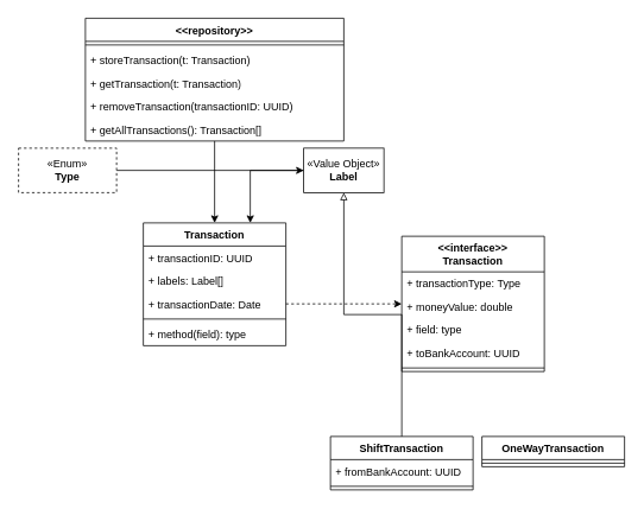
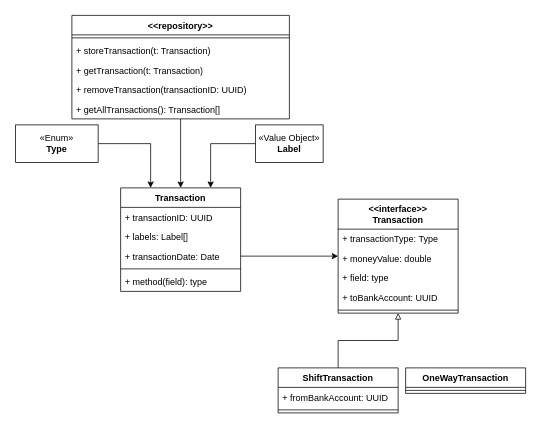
  <mxCell id="0" />
  <mxCell id="1" parent="0" />
  <mxCell id="2" value="Transaction" style="swimlane;fontStyle=1;align=center;verticalAlign=top;childLayout=stackLayout;horizontal=1;startSize=26;horizontalStack=0;resizeParent=1;resizeParentMax=0;resizeLast=0;collapsible=1;marginBottom=0;whiteSpace=wrap;html=1;" vertex="1" parent="1"><mxGeometry x="160" y="250" width="160" height="138" as="geometry" /></mxCell>
  <mxCell id="3" value="+ transactionID: UUID" style="text;strokeColor=none;fillColor=none;align=left;verticalAlign=top;spacingLeft=4;spacingRight=4;overflow=hidden;rotatable=0;points=[[0,0.5],[1,0.5]];portConstraint=eastwest;whiteSpace=wrap;html=1;" vertex="1" parent="2"><mxGeometry y="26" width="160" height="26" as="geometry" /></mxCell>
  <mxCell id="4" value="+ labels: Label[]" style="text;strokeColor=none;fillColor=none;align=left;verticalAlign=top;spacingLeft=4;spacingRight=4;overflow=hidden;rotatable=0;points=[[0,0.5],[1,0.5]];portConstraint=eastwest;whiteSpace=wrap;html=1;" vertex="1" parent="2"><mxGeometry y="52" width="160" height="26" as="geometry" /></mxCell>
  <mxCell id="5" value="+ transactionDate: Date" style="text;strokeColor=none;fillColor=none;align=left;verticalAlign=top;spacingLeft=4;spacingRight=4;overflow=hidden;rotatable=0;points=[[0,0.5],[1,0.5]];portConstraint=eastwest;whiteSpace=wrap;html=1;" vertex="1" parent="2"><mxGeometry y="78" width="160" height="26" as="geometry" /></mxCell>
  <mxCell id="6" value="" style="line;strokeWidth=1;fillColor=none;align=left;verticalAlign=middle;spacingTop=-1;spacingLeft=3;spacingRight=3;rotatable=0;labelPosition=right;points=[];portConstraint=eastwest;strokeColor=inherit;" vertex="1" parent="2"><mxGeometry y="104" width="160" height="8" as="geometry" /></mxCell>
  <mxCell id="7" value="+ method(field): type" style="text;strokeColor=none;fillColor=none;align=left;verticalAlign=top;spacingLeft=4;spacingRight=4;overflow=hidden;rotatable=0;points=[[0,0.5],[1,0.5]];portConstraint=eastwest;whiteSpace=wrap;html=1;" vertex="1" parent="2"><mxGeometry y="112" width="160" height="26" as="geometry" /></mxCell>
  <mxCell id="8" value="&amp;lt;&amp;lt;interface&amp;gt;&amp;gt;&lt;br&gt;Transaction" style="swimlane;fontStyle=1;align=center;verticalAlign=top;childLayout=stackLayout;horizontal=1;startSize=40;horizontalStack=0;resizeParent=1;resizeParentMax=0;resizeLast=0;collapsible=1;marginBottom=0;whiteSpace=wrap;html=1;" vertex="1" parent="1"><mxGeometry x="450" y="265" width="160" height="152" as="geometry" /></mxCell>
  <mxCell id="9" value="+ transactionType: Type" style="text;strokeColor=none;fillColor=none;align=left;verticalAlign=top;spacingLeft=4;spacingRight=4;overflow=hidden;rotatable=0;points=[[0,0.5],[1,0.5]];portConstraint=eastwest;whiteSpace=wrap;html=1;" vertex="1" parent="8"><mxGeometry y="40" width="160" height="26" as="geometry" /></mxCell>
  <mxCell id="10" value="+ moneyValue: double" style="text;strokeColor=none;fillColor=none;align=left;verticalAlign=top;spacingLeft=4;spacingRight=4;overflow=hidden;rotatable=0;points=[[0,0.5],[1,0.5]];portConstraint=eastwest;whiteSpace=wrap;html=1;" vertex="1" parent="8"><mxGeometry y="66" width="160" height="26" as="geometry" /></mxCell>
  <mxCell id="11" value="+ field: type" style="text;strokeColor=none;fillColor=none;align=left;verticalAlign=top;spacingLeft=4;spacingRight=4;overflow=hidden;rotatable=0;points=[[0,0.5],[1,0.5]];portConstraint=eastwest;whiteSpace=wrap;html=1;" vertex="1" parent="8"><mxGeometry y="92" width="160" height="26" as="geometry" /></mxCell>
  <mxCell id="12" value="+ toBankAccount: UUID" style="text;strokeColor=none;fillColor=none;align=left;verticalAlign=top;spacingLeft=4;spacingRight=4;overflow=hidden;rotatable=0;points=[[0,0.5],[1,0.5]];portConstraint=eastwest;whiteSpace=wrap;html=1;" vertex="1" parent="8"><mxGeometry y="118" width="160" height="26" as="geometry" /></mxCell>
  <mxCell id="13" value="" style="line;strokeWidth=1;fillColor=none;align=left;verticalAlign=middle;spacingTop=-1;spacingLeft=3;spacingRight=3;rotatable=0;labelPosition=right;points=[];portConstraint=eastwest;strokeColor=inherit;" vertex="1" parent="8"><mxGeometry y="144" width="160" height="8" as="geometry" /></mxCell>
- <mxCell id="14" style="edgeStyle=orthogonalEdgeStyle;rounded=0;orthogonalLoop=1;jettySize=auto;html=1;" edge="1" parent="1" source="15" target="17"><mxGeometry relative="1" as="geometry" /></mxCell>
- <mxCell id="15" value="«Enum»&lt;br&gt;&lt;b&gt;Type&lt;/b&gt;" style="html=1;whiteSpace=wrap;dashed=1;" vertex="1" parent="1"><mxGeometry x="20" y="166" width="110" height="50" as="geometry" /></mxCell>
+ <mxCell id="14" style="edgeStyle=orthogonalEdgeStyle;rounded=0;orthogonalLoop=1;jettySize=auto;html=1;entryX=0.25;entryY=0;entryDx=0;entryDy=0;" edge="1" parent="1" source="15" target="2"><mxGeometry relative="1" as="geometry" /></mxCell>
+ <mxCell id="15" value="«Enum»&lt;br&gt;&lt;b&gt;Type&lt;/b&gt;" style="html=1;whiteSpace=wrap;" vertex="1" parent="1"><mxGeometry x="20" y="166" width="110" height="50" as="geometry" /></mxCell>
  <mxCell id="16" style="edgeStyle=orthogonalEdgeStyle;rounded=0;orthogonalLoop=1;jettySize=auto;html=1;entryX=0.75;entryY=0;entryDx=0;entryDy=0;" edge="1" parent="1" source="17" target="2"><mxGeometry relative="1" as="geometry" /></mxCell>
  <mxCell id="17" value="«Value Object»&lt;br&gt;&lt;b&gt;Label&lt;/b&gt;" style="html=1;whiteSpace=wrap;" vertex="1" parent="1"><mxGeometry x="340" y="166" width="90" height="50" as="geometry" /></mxCell>
  <mxCell id="18" style="edgeStyle=orthogonalEdgeStyle;rounded=0;orthogonalLoop=1;jettySize=auto;html=1;entryX=0.5;entryY=0;entryDx=0;entryDy=0;" edge="1" parent="1" source="19" target="2"><mxGeometry relative="1" as="geometry" /></mxCell>
  <mxCell id="19" value="&amp;lt;&amp;lt;repository&amp;gt;&amp;gt;" style="swimlane;fontStyle=1;align=center;verticalAlign=top;childLayout=stackLayout;horizontal=1;startSize=26;horizontalStack=0;resizeParent=1;resizeParentMax=0;resizeLast=0;collapsible=1;marginBottom=0;whiteSpace=wrap;html=1;" vertex="1" parent="1"><mxGeometry x="95" y="20" width="290" height="138" as="geometry" /></mxCell>
  <mxCell id="20" value="" style="line;strokeWidth=1;fillColor=none;align=left;verticalAlign=middle;spacingTop=-1;spacingLeft=3;spacingRight=3;rotatable=0;labelPosition=right;points=[];portConstraint=eastwest;strokeColor=inherit;" vertex="1" parent="19"><mxGeometry y="26" width="290" height="8" as="geometry" /></mxCell>
  <mxCell id="21" value="+ storeTransaction(t: Transaction)" style="text;strokeColor=none;fillColor=none;align=left;verticalAlign=top;spacingLeft=4;spacingRight=4;overflow=hidden;rotatable=0;points=[[0,0.5],[1,0.5]];portConstraint=eastwest;whiteSpace=wrap;html=1;" vertex="1" parent="19"><mxGeometry y="34" width="290" height="26" as="geometry" /></mxCell>
  <mxCell id="22" value="+ getTransaction(t: Transaction)" style="text;strokeColor=none;fillColor=none;align=left;verticalAlign=top;spacingLeft=4;spacingRight=4;overflow=hidden;rotatable=0;points=[[0,0.5],[1,0.5]];portConstraint=eastwest;whiteSpace=wrap;html=1;" vertex="1" parent="19"><mxGeometry y="60" width="290" height="26" as="geometry" /></mxCell>
  <mxCell id="23" value="+ removeTransaction(transactionID: UUID)" style="text;strokeColor=none;fillColor=none;align=left;verticalAlign=top;spacingLeft=4;spacingRight=4;overflow=hidden;rotatable=0;points=[[0,0.5],[1,0.5]];portConstraint=eastwest;whiteSpace=wrap;html=1;" vertex="1" parent="19"><mxGeometry y="86" width="290" height="26" as="geometry" /></mxCell>
  <mxCell id="24" value="+ getAllTransactions(): Transaction[]" style="text;strokeColor=none;fillColor=none;align=left;verticalAlign=top;spacingLeft=4;spacingRight=4;overflow=hidden;rotatable=0;points=[[0,0.5],[1,0.5]];portConstraint=eastwest;whiteSpace=wrap;html=1;" vertex="1" parent="19"><mxGeometry y="112" width="290" height="26" as="geometry" /></mxCell>
- <mxCell id="25" style="edgeStyle=orthogonalEdgeStyle;rounded=0;orthogonalLoop=1;jettySize=auto;html=1;dashed=1;" edge="1" parent="1" source="5" target="8"><mxGeometry relative="1" as="geometry" /></mxCell>
- <mxCell id="26" style="edgeStyle=orthogonalEdgeStyle;rounded=0;orthogonalLoop=1;jettySize=auto;html=1;endArrow=block;endFill=0;" edge="1" parent="1" source="27" target="17"><mxGeometry relative="1" as="geometry" /></mxCell>
+ <mxCell id="25" style="edgeStyle=orthogonalEdgeStyle;rounded=0;orthogonalLoop=1;jettySize=auto;html=1;" edge="1" parent="1" source="5" target="8"><mxGeometry relative="1" as="geometry" /></mxCell>
+ <mxCell id="26" style="edgeStyle=orthogonalEdgeStyle;rounded=0;orthogonalLoop=1;jettySize=auto;html=1;endArrow=block;endFill=0;" edge="1" parent="1" source="27" target="8"><mxGeometry relative="1" as="geometry" /></mxCell>
  <mxCell id="27" value="ShiftTransaction" style="swimlane;fontStyle=1;align=center;verticalAlign=top;childLayout=stackLayout;horizontal=1;startSize=26;horizontalStack=0;resizeParent=1;resizeParentMax=0;resizeLast=0;collapsible=1;marginBottom=0;whiteSpace=wrap;html=1;" vertex="1" parent="1"><mxGeometry x="370" y="490" width="160" height="60" as="geometry" /></mxCell>
  <mxCell id="28" value="+ fromBankAccount: UUID" style="text;strokeColor=none;fillColor=none;align=left;verticalAlign=top;spacingLeft=4;spacingRight=4;overflow=hidden;rotatable=0;points=[[0,0.5],[1,0.5]];portConstraint=eastwest;whiteSpace=wrap;html=1;" vertex="1" parent="27"><mxGeometry y="26" width="160" height="26" as="geometry" /></mxCell>
  <mxCell id="29" value="" style="line;strokeWidth=1;fillColor=none;align=left;verticalAlign=middle;spacingTop=-1;spacingLeft=3;spacingRight=3;rotatable=0;labelPosition=right;points=[];portConstraint=eastwest;strokeColor=inherit;" vertex="1" parent="27"><mxGeometry y="52" width="160" height="8" as="geometry" /></mxCell>
  <mxCell id="30" value="OneWayTransaction" style="swimlane;fontStyle=1;align=center;verticalAlign=top;childLayout=stackLayout;horizontal=1;startSize=26;horizontalStack=0;resizeParent=1;resizeParentMax=0;resizeLast=0;collapsible=1;marginBottom=0;whiteSpace=wrap;html=1;" vertex="1" parent="1"><mxGeometry x="540" y="490" width="160" height="34" as="geometry" /></mxCell>
  <mxCell id="31" value="" style="line;strokeWidth=1;fillColor=none;align=left;verticalAlign=middle;spacingTop=-1;spacingLeft=3;spacingRight=3;rotatable=0;labelPosition=right;points=[];portConstraint=eastwest;strokeColor=inherit;" vertex="1" parent="30"><mxGeometry y="26" width="160" height="8" as="geometry" /></mxCell>
